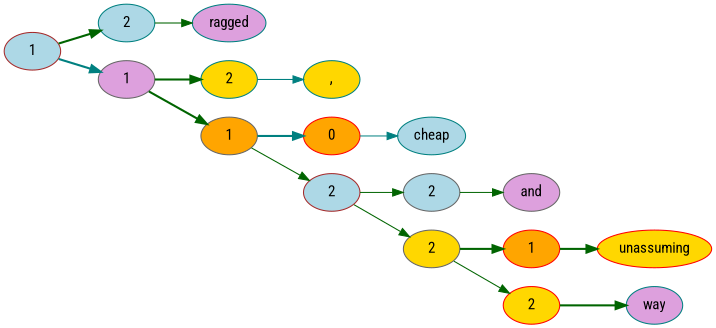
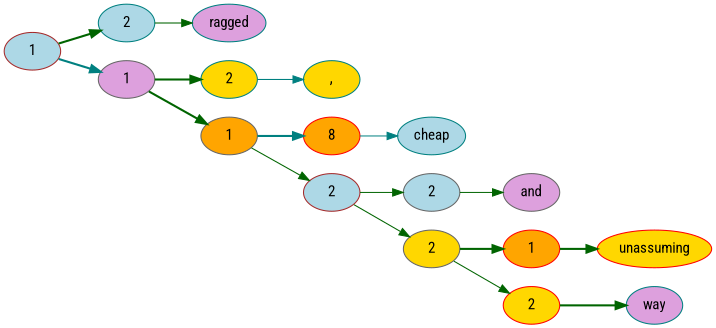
  digraph {
    fontname="Roboto Condensed"
    rankdir=LR
    node [color=teal fillcolor=lightblue fontname="Roboto Condensed" style=filled]
    edge [color=darkgreen fontname="Roboto Condensed" style=bold]
    n1 [color=brown label=1]
    n2 [label=2]
    n3 [color=gray40 fillcolor=plum label=1]
    n4 [fillcolor=plum label=ragged]
    n5 [fillcolor=gold label=2]
    n6 [color=gray40 fillcolor=orange label=1]
    n7 [fillcolor=gold label=","]
-   n8 [color=red fillcolor=orange label=0]
+   n8 [color=red fillcolor=orange label=8]
    n9 [color=brown label=2]
    n10 [label=cheap]
    n11 [color=gray40 label=2]
    n12 [color=gray40 fillcolor=gold label=2]
    n13 [color=gray40 fillcolor=plum label=and]
    n14 [color=red fillcolor=orange label=1]
    n15 [color=red fillcolor=gold label=2]
    n16 [color=red fillcolor=gold label=unassuming]
    n17 [fillcolor=plum label=way]
    n1 -> n2
    n1 -> n3 [color=teal]
    n2 -> n4 [style=solid]
    n3 -> n5
    n3 -> n6
    n5 -> n7 [color=teal style=solid]
    n6 -> n8 [color=teal]
    n6 -> n9 [style=solid]
    n8 -> n10 [color=teal style=solid]
    n9 -> n11 [style=solid]
    n9 -> n12 [style=solid]
    n11 -> n13 [style=solid]
    n12 -> n14
    n12 -> n15 [style=solid]
    n14 -> n16
    n15 -> n17
  }
